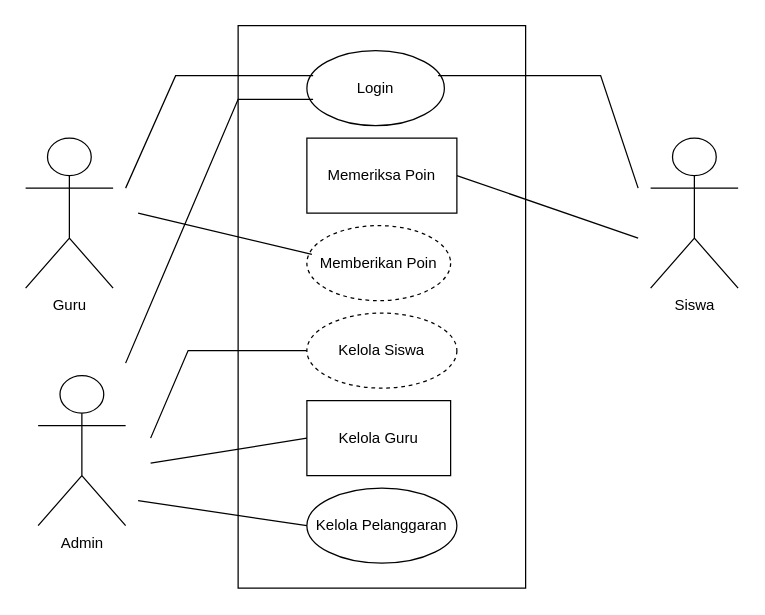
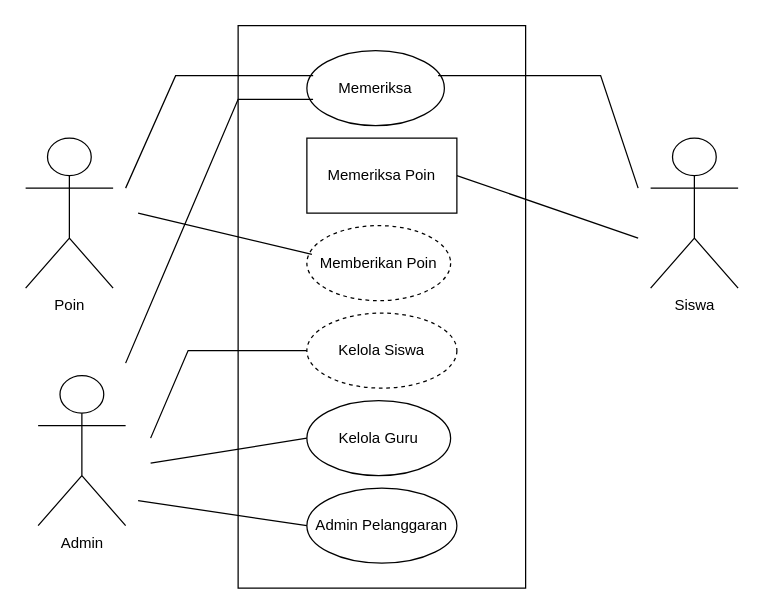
  <mxCell id="0" />
  <mxCell id="1" parent="0" />
  <mxCell id="2" value="" style="rounded=0;whiteSpace=wrap;html=1;" vertex="1" parent="1"><mxGeometry x="190" y="20" width="230" height="450" as="geometry" /></mxCell>
- <mxCell id="3" value="Guru" style="shape=umlActor;verticalLabelPosition=bottom;verticalAlign=top;html=1;outlineConnect=0;" vertex="1" parent="1"><mxGeometry x="20" y="110" width="70" height="120" as="geometry" /></mxCell>
+ <mxCell id="3" value="Poin" style="shape=umlActor;verticalLabelPosition=bottom;verticalAlign=top;html=1;outlineConnect=0;" vertex="1" parent="1"><mxGeometry x="20" y="110" width="70" height="120" as="geometry" /></mxCell>
  <mxCell id="4" value="Siswa" style="shape=umlActor;verticalLabelPosition=bottom;verticalAlign=top;html=1;outlineConnect=0;" vertex="1" parent="1"><mxGeometry x="520" y="110" width="70" height="120" as="geometry" /></mxCell>
  <mxCell id="5" value="Admin" style="shape=umlActor;verticalLabelPosition=bottom;verticalAlign=top;html=1;outlineConnect=0;" vertex="1" parent="1"><mxGeometry x="30" y="300" width="70" height="120" as="geometry" /></mxCell>
- <mxCell id="6" value="Login" style="ellipse;whiteSpace=wrap;html=1;" vertex="1" parent="1"><mxGeometry x="245" y="40" width="110" height="60" as="geometry" /></mxCell>
+ <mxCell id="6" value="Memeriksa" style="ellipse;whiteSpace=wrap;html=1;" vertex="1" parent="1"><mxGeometry x="245" y="40" width="110" height="60" as="geometry" /></mxCell>
  <mxCell id="7" value="Memeriksa Poin" style="whiteSpace=wrap;html=1;rounded=0;" vertex="1" parent="1"><mxGeometry x="245" y="110" width="120" height="60" as="geometry" /></mxCell>
  <mxCell id="8" value="Memberikan Poin" style="ellipse;whiteSpace=wrap;html=1;dashed=1;" vertex="1" parent="1"><mxGeometry x="245" y="180" width="115" height="60" as="geometry" /></mxCell>
  <mxCell id="9" value="Kelola Siswa" style="ellipse;whiteSpace=wrap;html=1;dashed=1;" vertex="1" parent="1"><mxGeometry x="245" y="250" width="120" height="60" as="geometry" /></mxCell>
- <mxCell id="10" value="Kelola Pelanggaran" style="ellipse;whiteSpace=wrap;html=1;" vertex="1" parent="1"><mxGeometry x="245" y="390" width="120" height="60" as="geometry" /></mxCell>
- <mxCell id="11" value="Kelola Guru" style="whiteSpace=wrap;html=1;rounded=0;" vertex="1" parent="1"><mxGeometry x="245" y="320" width="115" height="60" as="geometry" /></mxCell>
+ <mxCell id="10" value="Admin Pelanggaran" style="ellipse;whiteSpace=wrap;html=1;" vertex="1" parent="1"><mxGeometry x="245" y="390" width="120" height="60" as="geometry" /></mxCell>
+ <mxCell id="11" value="Kelola Guru" style="ellipse;whiteSpace=wrap;html=1;" vertex="1" parent="1"><mxGeometry x="245" y="320" width="115" height="60" as="geometry" /></mxCell>
  <mxCell id="12" value="" style="endArrow=none;html=1;rounded=0;entryX=0.261;entryY=0.089;entryDx=0;entryDy=0;entryPerimeter=0;" edge="1" parent="1" target="2"><mxGeometry width="50" height="50" relative="1" as="geometry"><mxPoint x="100" y="150" as="sourcePoint" /><mxPoint x="320" y="270" as="targetPoint" /><Array as="points"><mxPoint x="140" y="60" /></Array></mxGeometry></mxCell>
  <mxCell id="13" value="" style="endArrow=none;html=1;rounded=0;entryX=0.035;entryY=0.383;entryDx=0;entryDy=0;entryPerimeter=0;" edge="1" parent="1" target="8"><mxGeometry width="50" height="50" relative="1" as="geometry"><mxPoint x="110" y="170" as="sourcePoint" /><mxPoint x="320" y="270" as="targetPoint" /></mxGeometry></mxCell>
  <mxCell id="14" value="" style="endArrow=none;html=1;rounded=0;" edge="1" parent="1"><mxGeometry width="50" height="50" relative="1" as="geometry"><mxPoint x="350" y="60" as="sourcePoint" /><mxPoint x="510" y="150" as="targetPoint" /><Array as="points"><mxPoint x="480" y="60" /></Array></mxGeometry></mxCell>
  <mxCell id="15" value="" style="endArrow=none;html=1;rounded=0;exitX=1;exitY=0.5;exitDx=0;exitDy=0;" edge="1" parent="1" source="7"><mxGeometry width="50" height="50" relative="1" as="geometry"><mxPoint x="270" y="320" as="sourcePoint" /><mxPoint x="510" y="190" as="targetPoint" /></mxGeometry></mxCell>
  <mxCell id="16" value="" style="endArrow=none;html=1;rounded=0;entryX=0;entryY=0.5;entryDx=0;entryDy=0;" edge="1" parent="1" target="9"><mxGeometry width="50" height="50" relative="1" as="geometry"><mxPoint x="120" y="350" as="sourcePoint" /><mxPoint x="320" y="270" as="targetPoint" /><Array as="points"><mxPoint x="150" y="280" /></Array></mxGeometry></mxCell>
  <mxCell id="17" value="" style="endArrow=none;html=1;rounded=0;entryX=0;entryY=0.5;entryDx=0;entryDy=0;" edge="1" parent="1" target="11"><mxGeometry width="50" height="50" relative="1" as="geometry"><mxPoint x="120" y="370" as="sourcePoint" /><mxPoint x="320" y="270" as="targetPoint" /></mxGeometry></mxCell>
  <mxCell id="18" value="" style="endArrow=none;html=1;rounded=0;entryX=0;entryY=0.5;entryDx=0;entryDy=0;" edge="1" parent="1" target="10"><mxGeometry width="50" height="50" relative="1" as="geometry"><mxPoint x="110" y="400" as="sourcePoint" /><mxPoint x="320" y="270" as="targetPoint" /></mxGeometry></mxCell>
  <mxCell id="19" value="" style="endArrow=none;html=1;rounded=0;entryX=0.045;entryY=0.65;entryDx=0;entryDy=0;entryPerimeter=0;" edge="1" parent="1" target="6"><mxGeometry width="50" height="50" relative="1" as="geometry"><mxPoint x="100" y="290" as="sourcePoint" /><mxPoint x="320" y="270" as="targetPoint" /><Array as="points"><mxPoint x="190" y="79" /></Array></mxGeometry></mxCell>
